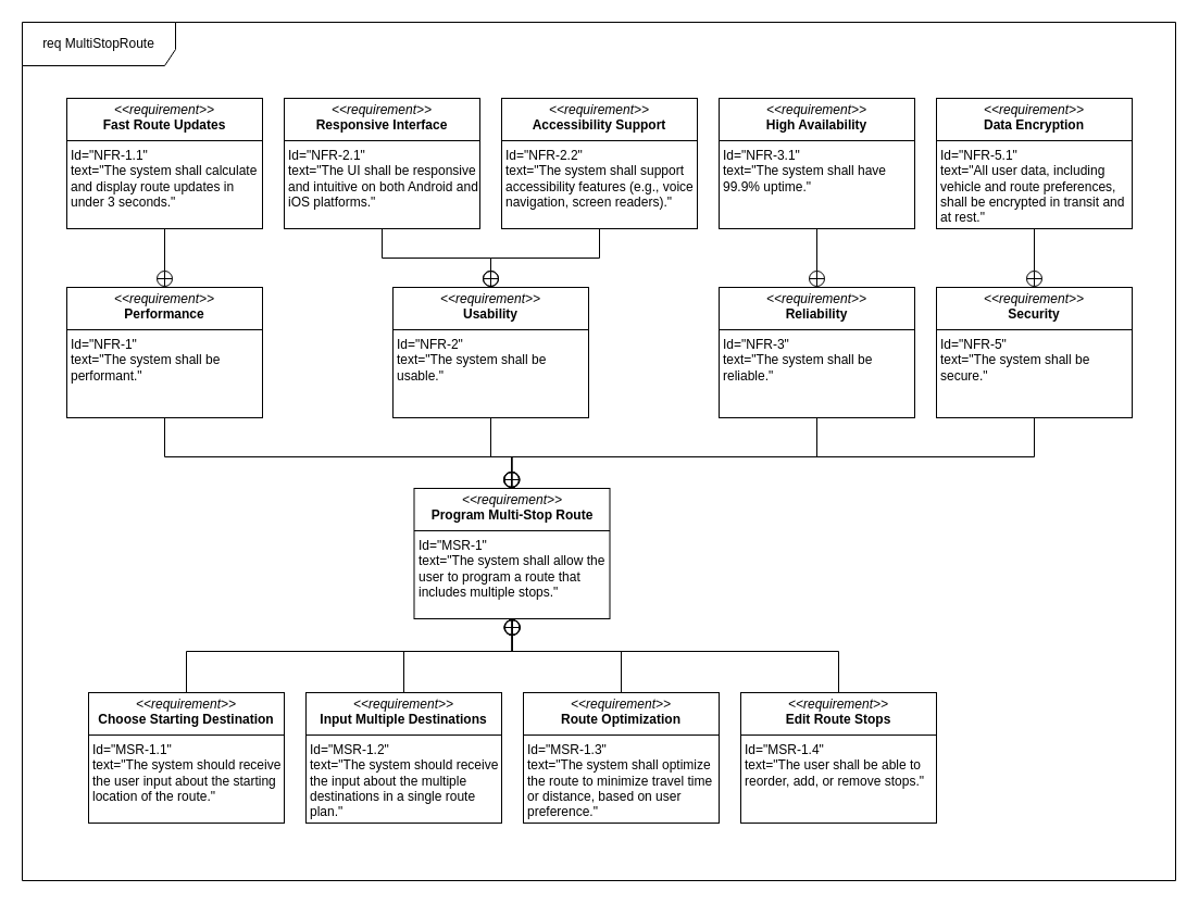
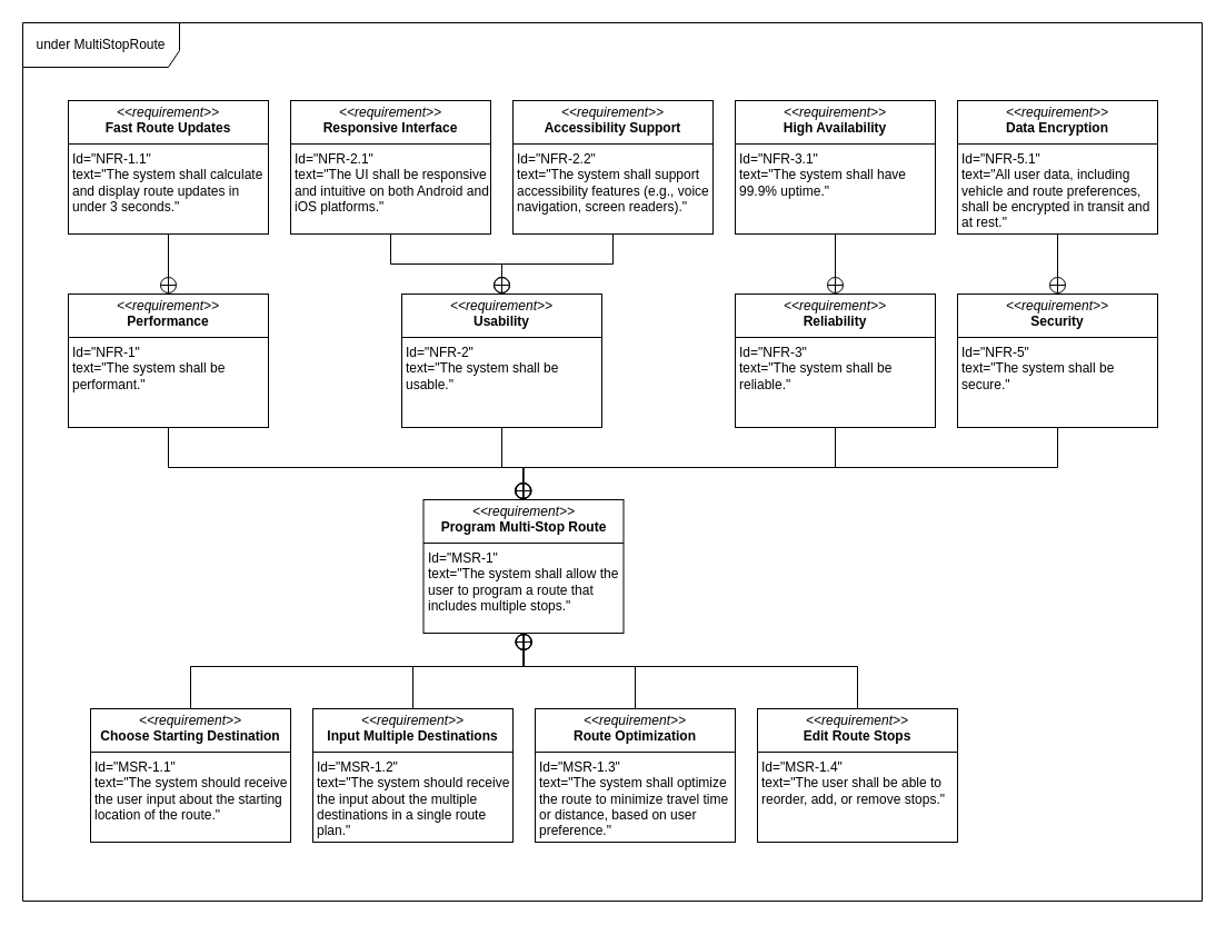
  <mxCell id="0" />
  <mxCell id="1" parent="0" />
- <mxCell id="2" value="req MultiStopRoute" style="shape=umlFrame;whiteSpace=wrap;html=1;pointerEvents=0;width=141;height=40;" parent="1" vertex="1"><mxGeometry x="20" y="20" width="1061" height="790" as="geometry" /></mxCell>
+ <mxCell id="2" value="under MultiStopRoute" style="shape=umlFrame;whiteSpace=wrap;html=1;pointerEvents=0;width=141;height=40;" parent="1" vertex="1"><mxGeometry x="20" y="20" width="1061" height="790" as="geometry" /></mxCell>
  <mxCell id="3" value="&lt;p style=&quot;margin:0px;margin-top:4px;text-align:center;&quot;&gt;&lt;i&gt;&amp;lt;&amp;lt;requirement&amp;gt;&amp;gt;&lt;/i&gt;&lt;br&gt;&lt;b&gt;Program Multi-Stop Route&lt;/b&gt;&lt;/p&gt;&lt;hr size=&quot;1&quot; style=&quot;border-style:solid;&quot;&gt;&lt;p style=&quot;margin:0px;margin-left:4px;&quot;&gt;Id=&quot;MSR-1&quot;&lt;/p&gt;&lt;p style=&quot;margin:0px;margin-left:4px;&quot;&gt;text=&quot;&lt;span id=&quot;docs-internal-guid-2a9801a0-7fff-4f0c-7176-f9042768ee36&quot;&gt;&lt;span style=&quot;font-family: Arial, sans-serif; background-color: transparent; font-variant-numeric: normal; font-variant-east-asian: normal; font-variant-alternates: normal; font-variant-position: normal; font-variant-emoji: normal; vertical-align: baseline; white-space-collapse: preserve;&quot;&gt;&lt;font&gt;The system shall allow the user to program a route that includes multiple stops.&lt;/font&gt;&lt;/span&gt;&lt;/span&gt;&quot;&lt;/p&gt;" style="verticalAlign=top;align=left;overflow=fill;html=1;whiteSpace=wrap;" parent="1" vertex="1"><mxGeometry x="380.5" y="449" width="180" height="120" as="geometry" /></mxCell>
  <mxCell id="4" style="edgeStyle=orthogonalEdgeStyle;rounded=0;orthogonalLoop=1;jettySize=auto;html=1;entryX=0.5;entryY=1;entryDx=0;entryDy=0;endArrow=circlePlus;endFill=0;" edge="1" parent="1" source="5" target="3"><mxGeometry relative="1" as="geometry"><Array as="points"><mxPoint x="371" y="599" /><mxPoint x="471" y="599" /></Array></mxGeometry></mxCell>
  <mxCell id="5" value="&lt;p style=&quot;margin:0px;margin-top:4px;text-align:center;&quot;&gt;&lt;i&gt;&amp;lt;&amp;lt;requirement&amp;gt;&amp;gt;&lt;/i&gt;&lt;br&gt;&lt;b&gt;Input Multiple Destinations&lt;/b&gt;&lt;/p&gt;&lt;hr size=&quot;1&quot; style=&quot;border-style:solid;&quot;&gt;&lt;p style=&quot;margin:0px;margin-left:4px;&quot;&gt;Id=&quot;MSR-1.2&quot;&lt;/p&gt;&lt;p style=&quot;margin:0px;margin-left:4px;&quot;&gt;text=&quot;&lt;span id=&quot;docs-internal-guid-56202595-7fff-3ea5-3228-e6a6339e3663&quot;&gt;&lt;span style=&quot;font-family: Arial, sans-serif; background-color: transparent; font-variant-numeric: normal; font-variant-east-asian: normal; font-variant-alternates: normal; font-variant-position: normal; font-variant-emoji: normal; vertical-align: baseline; white-space-collapse: preserve;&quot;&gt;&lt;font&gt;The system should receive the input about the multiple destinations in a single route plan.&lt;/font&gt;&lt;/span&gt;&lt;/span&gt;&quot;&lt;/p&gt;" style="verticalAlign=top;align=left;overflow=fill;html=1;whiteSpace=wrap;" parent="1" vertex="1"><mxGeometry x="281" y="637" width="180" height="120" as="geometry" /></mxCell>
  <mxCell id="6" style="edgeStyle=orthogonalEdgeStyle;rounded=0;orthogonalLoop=1;jettySize=auto;html=1;endArrow=circlePlus;endFill=0;" edge="1" parent="1" source="7" target="3"><mxGeometry relative="1" as="geometry"><Array as="points"><mxPoint x="571" y="599" /><mxPoint x="471" y="599" /></Array></mxGeometry></mxCell>
  <mxCell id="7" value="&lt;p style=&quot;margin:0px;margin-top:4px;text-align:center;&quot;&gt;&lt;i&gt;&amp;lt;&amp;lt;requirement&amp;gt;&amp;gt;&lt;/i&gt;&lt;br&gt;&lt;b&gt;Route Optimization&lt;/b&gt;&lt;/p&gt;&lt;hr size=&quot;1&quot; style=&quot;border-style:solid;&quot;&gt;&lt;p style=&quot;margin:0px;margin-left:4px;&quot;&gt;Id=&quot;MSR-1.3&quot;&lt;/p&gt;&lt;p style=&quot;margin:0px;margin-left:4px;&quot;&gt;text=&quot;&lt;span id=&quot;docs-internal-guid-2a012562-7fff-c65e-30c2-a50c1538c789&quot;&gt;&lt;span style=&quot;font-family: Arial, sans-serif; background-color: transparent; font-variant-numeric: normal; font-variant-east-asian: normal; font-variant-alternates: normal; font-variant-position: normal; font-variant-emoji: normal; vertical-align: baseline; white-space-collapse: preserve;&quot;&gt;&lt;font&gt;The system shall optimize the route to minimize travel time or distance, based on user preference.&lt;/font&gt;&lt;/span&gt;&lt;/span&gt;&quot;&lt;/p&gt;" style="verticalAlign=top;align=left;overflow=fill;html=1;whiteSpace=wrap;" parent="1" vertex="1"><mxGeometry x="481" y="637" width="180" height="120" as="geometry" /></mxCell>
  <mxCell id="8" style="edgeStyle=orthogonalEdgeStyle;rounded=0;orthogonalLoop=1;jettySize=auto;html=1;entryX=0.5;entryY=1;entryDx=0;entryDy=0;endArrow=circlePlus;endFill=0;" edge="1" parent="1" source="9" target="3"><mxGeometry relative="1" as="geometry"><Array as="points"><mxPoint x="771" y="599" /><mxPoint x="471" y="599" /></Array></mxGeometry></mxCell>
  <mxCell id="9" value="&lt;p style=&quot;margin:0px;margin-top:4px;text-align:center;&quot;&gt;&lt;i&gt;&amp;lt;&amp;lt;requirement&amp;gt;&amp;gt;&lt;/i&gt;&lt;br&gt;&lt;b&gt;Edit Route Stops&lt;/b&gt;&lt;/p&gt;&lt;hr size=&quot;1&quot; style=&quot;border-style:solid;&quot;&gt;&lt;p style=&quot;margin:0px;margin-left:4px;&quot;&gt;Id=&quot;MSR-1.4&quot;&lt;/p&gt;&lt;p style=&quot;margin:0px;margin-left:4px;&quot;&gt;text=&quot;&lt;span id=&quot;docs-internal-guid-616035ec-7fff-21d3-86ee-f4348aab5200&quot;&gt;&lt;span style=&quot;font-family: Arial, sans-serif; background-color: transparent; font-variant-numeric: normal; font-variant-east-asian: normal; font-variant-alternates: normal; font-variant-position: normal; font-variant-emoji: normal; vertical-align: baseline; white-space-collapse: preserve;&quot;&gt;&lt;font&gt;The user shall be able to reorder, add, or remove stops.&lt;/font&gt;&lt;/span&gt;&lt;/span&gt;&quot;&lt;/p&gt;" style="verticalAlign=top;align=left;overflow=fill;html=1;whiteSpace=wrap;" parent="1" vertex="1"><mxGeometry x="681" y="637" width="180" height="120" as="geometry" /></mxCell>
  <mxCell id="10" style="edgeStyle=orthogonalEdgeStyle;rounded=0;orthogonalLoop=1;jettySize=auto;html=1;entryX=0.5;entryY=1;entryDx=0;entryDy=0;endArrow=circlePlus;endFill=0;" edge="1" parent="1" source="11" target="3"><mxGeometry relative="1" as="geometry"><Array as="points"><mxPoint x="171" y="599" /><mxPoint x="471" y="599" /></Array></mxGeometry></mxCell>
  <mxCell id="11" value="&lt;p style=&quot;margin:0px;margin-top:4px;text-align:center;&quot;&gt;&lt;i&gt;&amp;lt;&amp;lt;requirement&amp;gt;&amp;gt;&lt;/i&gt;&lt;br&gt;&lt;b&gt;Choose Starting Destination&lt;/b&gt;&lt;/p&gt;&lt;hr size=&quot;1&quot; style=&quot;border-style:solid;&quot;&gt;&lt;p style=&quot;margin:0px;margin-left:4px;&quot;&gt;Id=&quot;MSR-1.1&quot;&lt;/p&gt;&lt;p style=&quot;margin:0px;margin-left:4px;&quot;&gt;text=&quot;The system should receive the user input about the starting location of the route.&quot;&lt;/p&gt;" style="verticalAlign=top;align=left;overflow=fill;html=1;whiteSpace=wrap;" parent="1" vertex="1"><mxGeometry x="81" y="637" width="180" height="120" as="geometry" /></mxCell>
  <mxCell id="12" style="edgeStyle=orthogonalEdgeStyle;rounded=0;orthogonalLoop=1;jettySize=auto;html=1;entryX=0.5;entryY=0;entryDx=0;entryDy=0;endArrow=circlePlus;endFill=0;" edge="1" parent="1" source="13" target="23"><mxGeometry relative="1" as="geometry" /></mxCell>
  <mxCell id="13" value="&lt;p style=&quot;margin:0px;margin-top:4px;text-align:center;&quot;&gt;&lt;i&gt;&amp;lt;&amp;lt;requirement&amp;gt;&amp;gt;&lt;/i&gt;&lt;br&gt;&lt;b&gt;Fast Route Updates&lt;/b&gt;&lt;/p&gt;&lt;hr size=&quot;1&quot; style=&quot;border-style:solid;&quot;&gt;&lt;p style=&quot;margin:0px;margin-left:4px;&quot;&gt;Id=&quot;NFR-1.1&quot;&lt;/p&gt;&lt;p style=&quot;margin:0px;margin-left:4px;&quot;&gt;text=&quot;The system shall calculate and display route updates in under 3 seconds.&quot;&lt;/p&gt;" style="verticalAlign=top;align=left;overflow=fill;html=1;whiteSpace=wrap;" parent="1" vertex="1"><mxGeometry x="61" y="90" width="180" height="120" as="geometry" /></mxCell>
  <mxCell id="14" style="edgeStyle=orthogonalEdgeStyle;rounded=0;orthogonalLoop=1;jettySize=auto;html=1;entryX=0.5;entryY=0;entryDx=0;entryDy=0;endArrow=circlePlus;endFill=0;" edge="1" parent="1" source="15" target="25"><mxGeometry relative="1" as="geometry" /></mxCell>
  <mxCell id="15" value="&lt;p style=&quot;margin:0px;margin-top:4px;text-align:center;&quot;&gt;&lt;i&gt;&amp;lt;&amp;lt;requirement&amp;gt;&amp;gt;&lt;/i&gt;&lt;br&gt;&lt;b&gt;Responsive Interface&lt;/b&gt;&lt;/p&gt;&lt;hr size=&quot;1&quot; style=&quot;border-style:solid;&quot;&gt;&lt;p style=&quot;margin:0px;margin-left:4px;&quot;&gt;Id=&quot;NFR-2.1&quot;&lt;/p&gt;&lt;p style=&quot;margin:0px;margin-left:4px;&quot;&gt;text=&quot;The UI shall be responsive and intuitive on both Android and iOS platforms.&quot;&lt;/p&gt;" style="verticalAlign=top;align=left;overflow=fill;html=1;whiteSpace=wrap;" parent="1" vertex="1"><mxGeometry x="261" y="90" width="180" height="120" as="geometry" /></mxCell>
  <mxCell id="16" style="edgeStyle=orthogonalEdgeStyle;rounded=0;orthogonalLoop=1;jettySize=auto;html=1;entryX=0.5;entryY=0;entryDx=0;entryDy=0;endArrow=circlePlus;endFill=0;" edge="1" parent="1" source="17" target="25"><mxGeometry relative="1" as="geometry" /></mxCell>
  <mxCell id="17" value="&lt;p style=&quot;margin:0px;margin-top:4px;text-align:center;&quot;&gt;&lt;i&gt;&amp;lt;&amp;lt;requirement&amp;gt;&amp;gt;&lt;/i&gt;&lt;br&gt;&lt;b&gt;Accessibility Support&lt;/b&gt;&lt;/p&gt;&lt;hr size=&quot;1&quot; style=&quot;border-style:solid;&quot;&gt;&lt;p style=&quot;margin:0px;margin-left:4px;&quot;&gt;Id=&quot;NFR-2.2&quot;&lt;/p&gt;&lt;p style=&quot;margin:0px;margin-left:4px;&quot;&gt;text=&quot;The system shall support accessibility features (e.g., voice navigation, screen readers).&quot;&lt;/p&gt;" style="verticalAlign=top;align=left;overflow=fill;html=1;whiteSpace=wrap;" parent="1" vertex="1"><mxGeometry x="461" y="90" width="180" height="120" as="geometry" /></mxCell>
  <mxCell id="18" style="edgeStyle=orthogonalEdgeStyle;rounded=0;orthogonalLoop=1;jettySize=auto;html=1;endArrow=circlePlus;endFill=0;" edge="1" parent="1" source="19" target="27"><mxGeometry relative="1" as="geometry" /></mxCell>
  <mxCell id="19" value="&lt;p style=&quot;margin:0px;margin-top:4px;text-align:center;&quot;&gt;&lt;i&gt;&amp;lt;&amp;lt;requirement&amp;gt;&amp;gt;&lt;/i&gt;&lt;br&gt;&lt;b&gt;High Availability&lt;/b&gt;&lt;/p&gt;&lt;hr size=&quot;1&quot; style=&quot;border-style:solid;&quot;&gt;&lt;p style=&quot;margin:0px;margin-left:4px;&quot;&gt;Id=&quot;NFR-3.1&quot;&lt;/p&gt;&lt;p style=&quot;margin:0px;margin-left:4px;&quot;&gt;text=&quot;The system shall have 99.9% uptime.&quot;&lt;/p&gt;" style="verticalAlign=top;align=left;overflow=fill;html=1;whiteSpace=wrap;" parent="1" vertex="1"><mxGeometry x="661" y="90" width="180" height="120" as="geometry" /></mxCell>
  <mxCell id="20" style="edgeStyle=orthogonalEdgeStyle;rounded=0;orthogonalLoop=1;jettySize=auto;html=1;entryX=0.5;entryY=0;entryDx=0;entryDy=0;endArrow=circlePlus;endFill=0;" edge="1" parent="1" source="21" target="29"><mxGeometry relative="1" as="geometry" /></mxCell>
  <mxCell id="21" value="&lt;p style=&quot;margin:0px;margin-top:4px;text-align:center;&quot;&gt;&lt;i&gt;&amp;lt;&amp;lt;requirement&amp;gt;&amp;gt;&lt;/i&gt;&lt;br&gt;&lt;b&gt;Data Encryption&lt;/b&gt;&lt;/p&gt;&lt;hr size=&quot;1&quot; style=&quot;border-style:solid;&quot;&gt;&lt;p style=&quot;margin:0px;margin-left:4px;&quot;&gt;Id=&quot;NFR-5.1&quot;&lt;/p&gt;&lt;p style=&quot;margin:0px;margin-left:4px;&quot;&gt;text=&quot;All user data, including vehicle and route preferences, shall be encrypted in transit and at rest.&quot;&lt;/p&gt;" style="verticalAlign=top;align=left;overflow=fill;html=1;whiteSpace=wrap;" parent="1" vertex="1"><mxGeometry x="861" y="90" width="180" height="120" as="geometry" /></mxCell>
  <mxCell id="22" style="edgeStyle=orthogonalEdgeStyle;rounded=0;orthogonalLoop=1;jettySize=auto;html=1;entryX=0.5;entryY=0;entryDx=0;entryDy=0;endArrow=circlePlus;endFill=0;" edge="1" parent="1" source="23" target="3"><mxGeometry relative="1" as="geometry"><Array as="points"><mxPoint x="151" y="420" /><mxPoint x="471" y="420" /></Array></mxGeometry></mxCell>
  <mxCell id="23" value="&lt;p style=&quot;margin:0px;margin-top:4px;text-align:center;&quot;&gt;&lt;i&gt;&amp;lt;&amp;lt;requirement&amp;gt;&amp;gt;&lt;/i&gt;&lt;br&gt;&lt;b&gt;Performance&lt;/b&gt;&lt;/p&gt;&lt;hr size=&quot;1&quot; style=&quot;border-style:solid;&quot;&gt;&lt;p style=&quot;margin:0px;margin-left:4px;&quot;&gt;Id=&quot;NFR-1&quot;&lt;/p&gt;&lt;p style=&quot;margin:0px;margin-left:4px;&quot;&gt;text=&quot;The system shall be performant.&quot;&lt;/p&gt;" style="verticalAlign=top;align=left;overflow=fill;html=1;whiteSpace=wrap;" vertex="1" parent="1"><mxGeometry x="61" y="264" width="180" height="120" as="geometry" /></mxCell>
  <mxCell id="24" style="edgeStyle=orthogonalEdgeStyle;rounded=0;orthogonalLoop=1;jettySize=auto;html=1;endArrow=circlePlus;endFill=0;" edge="1" parent="1" source="25" target="3"><mxGeometry relative="1" as="geometry"><Array as="points"><mxPoint x="451" y="420" /><mxPoint x="470" y="420" /></Array></mxGeometry></mxCell>
  <mxCell id="25" value="&lt;p style=&quot;margin:0px;margin-top:4px;text-align:center;&quot;&gt;&lt;i&gt;&amp;lt;&amp;lt;requirement&amp;gt;&amp;gt;&lt;/i&gt;&lt;br&gt;&lt;b&gt;Usability&lt;/b&gt;&lt;/p&gt;&lt;hr size=&quot;1&quot; style=&quot;border-style:solid;&quot;&gt;&lt;p style=&quot;margin:0px;margin-left:4px;&quot;&gt;Id=&quot;NFR-2&quot;&lt;/p&gt;&lt;p style=&quot;margin:0px;margin-left:4px;&quot;&gt;text=&quot;The system shall be usable.&quot;&lt;/p&gt;" style="verticalAlign=top;align=left;overflow=fill;html=1;whiteSpace=wrap;" vertex="1" parent="1"><mxGeometry x="361" y="264" width="180" height="120" as="geometry" /></mxCell>
  <mxCell id="26" style="edgeStyle=orthogonalEdgeStyle;rounded=0;orthogonalLoop=1;jettySize=auto;html=1;entryX=0.5;entryY=0;entryDx=0;entryDy=0;endArrow=circlePlus;endFill=0;" edge="1" parent="1" source="27" target="3"><mxGeometry relative="1" as="geometry"><Array as="points"><mxPoint x="751" y="420" /><mxPoint x="470" y="420" /></Array></mxGeometry></mxCell>
  <mxCell id="27" value="&lt;p style=&quot;margin:0px;margin-top:4px;text-align:center;&quot;&gt;&lt;i&gt;&amp;lt;&amp;lt;requirement&amp;gt;&amp;gt;&lt;/i&gt;&lt;br&gt;&lt;b&gt;Reliability&lt;/b&gt;&lt;/p&gt;&lt;hr size=&quot;1&quot; style=&quot;border-style:solid;&quot;&gt;&lt;p style=&quot;margin:0px;margin-left:4px;&quot;&gt;Id=&quot;NFR-3&quot;&lt;/p&gt;&lt;p style=&quot;margin:0px;margin-left:4px;&quot;&gt;text=&quot;The system shall be reliable.&quot;&lt;/p&gt;" style="verticalAlign=top;align=left;overflow=fill;html=1;whiteSpace=wrap;" vertex="1" parent="1"><mxGeometry x="661" y="264" width="180" height="120" as="geometry" /></mxCell>
  <mxCell id="28" style="edgeStyle=orthogonalEdgeStyle;rounded=0;orthogonalLoop=1;jettySize=auto;html=1;endArrow=circlePlus;endFill=0;" edge="1" parent="1" source="29" target="3"><mxGeometry relative="1" as="geometry"><Array as="points"><mxPoint x="951" y="420" /><mxPoint x="470" y="420" /></Array></mxGeometry></mxCell>
  <mxCell id="29" value="&lt;p style=&quot;margin:0px;margin-top:4px;text-align:center;&quot;&gt;&lt;i&gt;&amp;lt;&amp;lt;requirement&amp;gt;&amp;gt;&lt;/i&gt;&lt;br&gt;&lt;b&gt;Security&lt;/b&gt;&lt;/p&gt;&lt;hr size=&quot;1&quot; style=&quot;border-style:solid;&quot;&gt;&lt;p style=&quot;margin:0px;margin-left:4px;&quot;&gt;Id=&quot;NFR-5&quot;&lt;/p&gt;&lt;p style=&quot;margin:0px;margin-left:4px;&quot;&gt;text=&quot;The system shall be secure.&quot;&lt;/p&gt;" style="verticalAlign=top;align=left;overflow=fill;html=1;whiteSpace=wrap;" vertex="1" parent="1"><mxGeometry x="861" y="264" width="180" height="120" as="geometry" /></mxCell>
